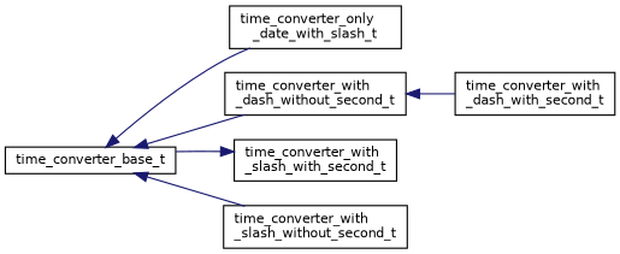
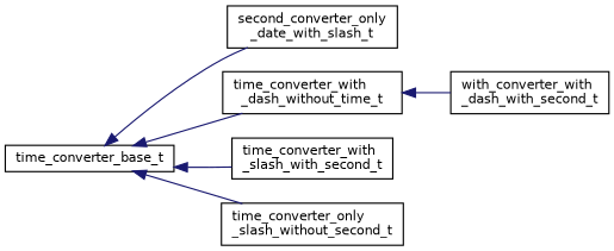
  digraph {
    rankdir=LR
    node [color=black fillcolor=white fontname=Helvetica fontsize=10 shape=record style=filled]
    edge [color=midnightblue dir=back fontname=Helvetica fontsize=10 labelfontname=Helvetica labelfontsize=10 style=solid]
    n1 [height=0.2 label=time_converter_base_t width=0.4]
-   n2 [height=0.2 label="time_converter_only\l_date_with_slash_t" width=0.4]
-   n3 [height=0.2 label="time_converter_with\l_dash_without_second_t" width=0.4]
+   n2 [height=0.2 label="second_converter_only\l_date_with_slash_t" width=0.4]
+   n3 [height=0.2 label="time_converter_with\l_dash_without_time_t" width=0.4]
    n4 [height=0.2 label="time_converter_with\l_slash_with_second_t" width=0.4]
-   n5 [height=0.2 label="time_converter_with\l_slash_without_second_t" width=0.4]
-   n6 [height=0.2 label="time_converter_with\l_dash_with_second_t" width=0.4]
+   n5 [height=0.2 label="time_converter_only\l_slash_without_second_t" width=0.4]
+   n6 [height=0.2 label="with_converter_with\l_dash_with_second_t" width=0.4]
    n1 -> n2
    n1 -> n3
-   n4 -> n1
+   n1 -> n4
    n1 -> n5
    n3 -> n6
  }
